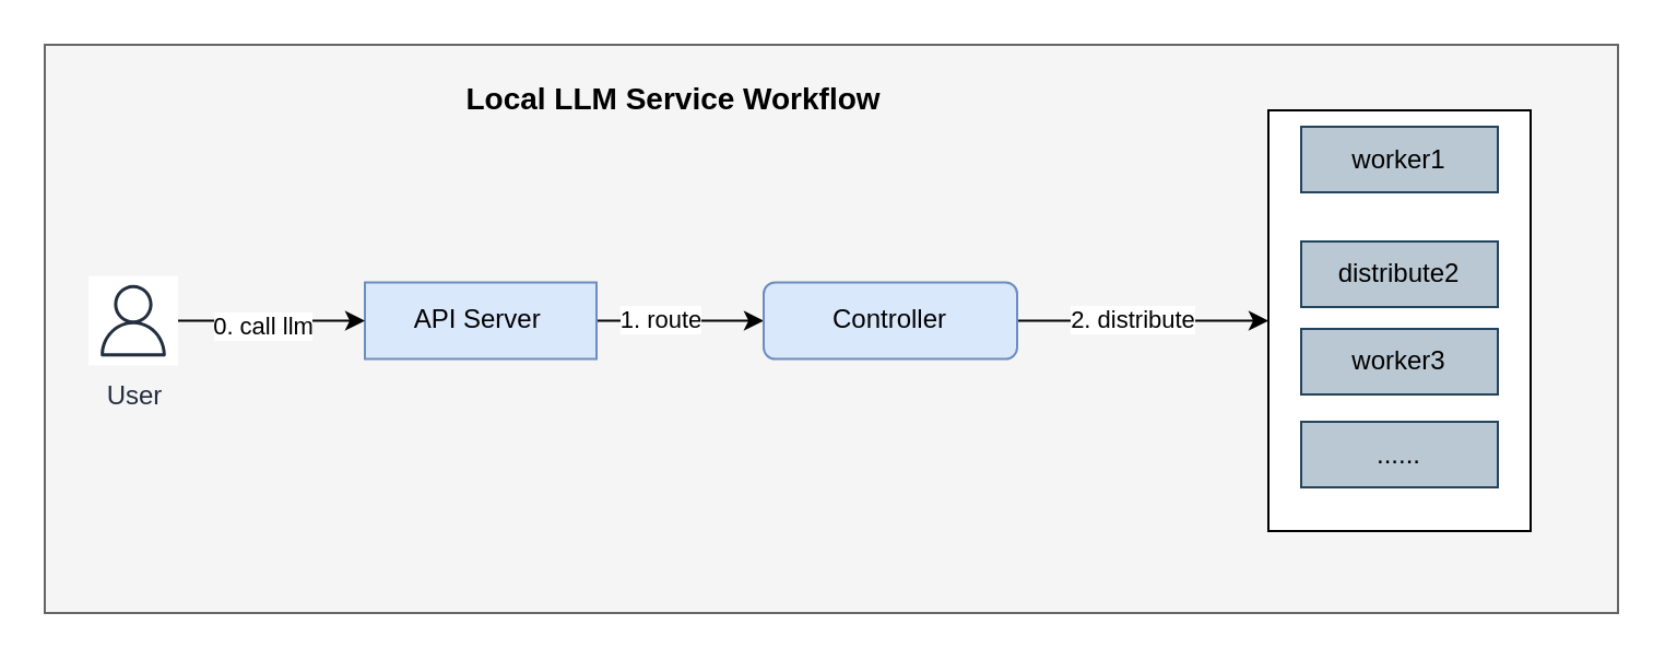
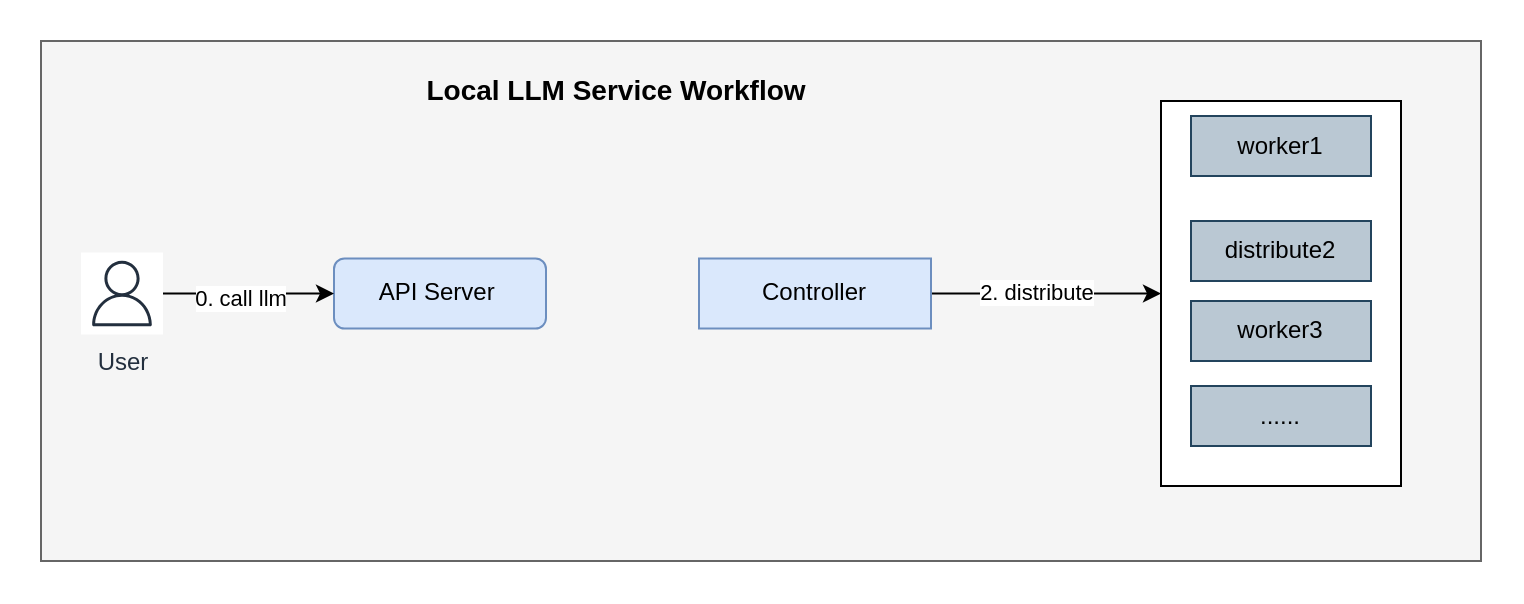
  <mxCell id="0" />
  <mxCell id="1" parent="0" />
  <mxCell id="2" value="" style="rounded=0;whiteSpace=wrap;html=1;fillColor=#f5f5f5;strokeColor=#666666;fontColor=#333333;" parent="1" vertex="1"><mxGeometry x="20" y="20" width="720" height="260" as="geometry" /></mxCell>
- <mxCell id="3" style="edgeStyle=orthogonalEdgeStyle;rounded=0;orthogonalLoop=1;jettySize=auto;html=1;entryX=0;entryY=0.5;entryDx=0;entryDy=0;" parent="1" source="5" target="8" edge="1"><mxGeometry relative="1" as="geometry" /></mxCell>
- <mxCell id="4" value="1. route" style="edgeLabel;html=1;align=center;verticalAlign=middle;resizable=0;points=[];rounded=0;" parent="3" vertex="1" connectable="0"><mxGeometry x="-0.242" y="1" relative="1" as="geometry"><mxPoint as="offset" /></mxGeometry></mxCell>
- <mxCell id="5" value="API Server&amp;nbsp;" style="rounded=0;whiteSpace=wrap;html=1;fillColor=#dae8fc;strokeColor=#6c8ebf;" parent="1" vertex="1"><mxGeometry x="166.5" y="128.75" width="106" height="35" as="geometry" /></mxCell>
+ <mxCell id="5" value="API Server&amp;nbsp;" style="whiteSpace=wrap;html=1;fillColor=#dae8fc;strokeColor=#6c8ebf;rounded=1;" parent="1" vertex="1"><mxGeometry x="166.5" y="128.75" width="106" height="35" as="geometry" /></mxCell>
  <mxCell id="6" style="edgeStyle=orthogonalEdgeStyle;rounded=0;orthogonalLoop=1;jettySize=auto;html=1;entryX=0;entryY=0.5;entryDx=0;entryDy=0;" parent="1" source="8" target="9" edge="1"><mxGeometry relative="1" as="geometry"><mxPoint x="530" y="131.75" as="targetPoint" /></mxGeometry></mxCell>
  <mxCell id="7" value="2. distribute" style="edgeLabel;html=1;align=center;verticalAlign=middle;resizable=0;points=[];rounded=0;" parent="6" vertex="1" connectable="0"><mxGeometry x="-0.104" y="1" relative="1" as="geometry"><mxPoint as="offset" /></mxGeometry></mxCell>
- <mxCell id="8" value="Controller" style="whiteSpace=wrap;html=1;fillColor=#dae8fc;strokeColor=#6c8ebf;rounded=1;" parent="1" vertex="1"><mxGeometry x="349" y="128.75" width="116" height="35" as="geometry" /></mxCell>
+ <mxCell id="8" value="Controller" style="rounded=0;whiteSpace=wrap;html=1;fillColor=#dae8fc;strokeColor=#6c8ebf;" parent="1" vertex="1"><mxGeometry x="349" y="128.75" width="116" height="35" as="geometry" /></mxCell>
  <mxCell id="9" value="" style="rounded=0;whiteSpace=wrap;html=1;" parent="1" vertex="1"><mxGeometry x="580" y="50" width="120" height="192.5" as="geometry" /></mxCell>
  <mxCell id="10" value="distribute2" style="rounded=0;whiteSpace=wrap;html=1;fillColor=#bac8d3;strokeColor=#23445d;" parent="1" vertex="1"><mxGeometry x="595" y="110" width="90" height="30" as="geometry" /></mxCell>
  <mxCell id="11" value="worker1" style="rounded=0;whiteSpace=wrap;html=1;fillColor=#bac8d3;strokeColor=#23445d;" parent="1" vertex="1"><mxGeometry x="595" y="57.5" width="90" height="30" as="geometry" /></mxCell>
  <mxCell id="12" value="worker3" style="rounded=0;whiteSpace=wrap;html=1;fillColor=#bac8d3;strokeColor=#23445d;" parent="1" vertex="1"><mxGeometry x="595" y="150" width="90" height="30" as="geometry" /></mxCell>
  <mxCell id="13" value="......" style="rounded=0;whiteSpace=wrap;html=1;fillColor=#bac8d3;strokeColor=#23445d;" parent="1" vertex="1"><mxGeometry x="595" y="192.5" width="90" height="30" as="geometry" /></mxCell>
  <mxCell id="14" style="edgeStyle=orthogonalEdgeStyle;rounded=0;orthogonalLoop=1;jettySize=auto;html=1;entryX=0;entryY=0.5;entryDx=0;entryDy=0;fontSize=14;" parent="1" source="16" target="5" edge="1"><mxGeometry relative="1" as="geometry"><mxPoint x="90" y="146.75" as="sourcePoint" /><mxPoint x="163.25" y="146.25" as="targetPoint" /></mxGeometry></mxCell>
  <mxCell id="15" value="0. call llm" style="edgeLabel;html=1;align=center;verticalAlign=middle;resizable=0;points=[];rounded=0;" parent="14" vertex="1" connectable="0"><mxGeometry x="-0.146" y="-1" relative="1" as="geometry"><mxPoint x="1" y="1" as="offset" /></mxGeometry></mxCell>
  <mxCell id="16" value="User" style="outlineConnect=0;fontColor=#232F3E;gradientColor=none;strokeColor=#232F3E;fillColor=#ffffff;dashed=0;verticalLabelPosition=bottom;verticalAlign=top;align=center;html=1;fontSize=12;fontStyle=0;aspect=fixed;shape=mxgraph.aws4.resourceIcon;resIcon=mxgraph.aws4.user;rounded=0;" parent="1" vertex="1"><mxGeometry x="40" y="125.75" width="41" height="41" as="geometry" /></mxCell>
  <mxCell id="17" value="Local LLM Service Workflow" style="text;html=1;strokeColor=none;fillColor=none;align=center;verticalAlign=middle;whiteSpace=wrap;rounded=0;fontStyle=1;fontSize=14;" parent="1" vertex="1"><mxGeometry x="177.5" y="30" width="260" height="30" as="geometry" /></mxCell>
